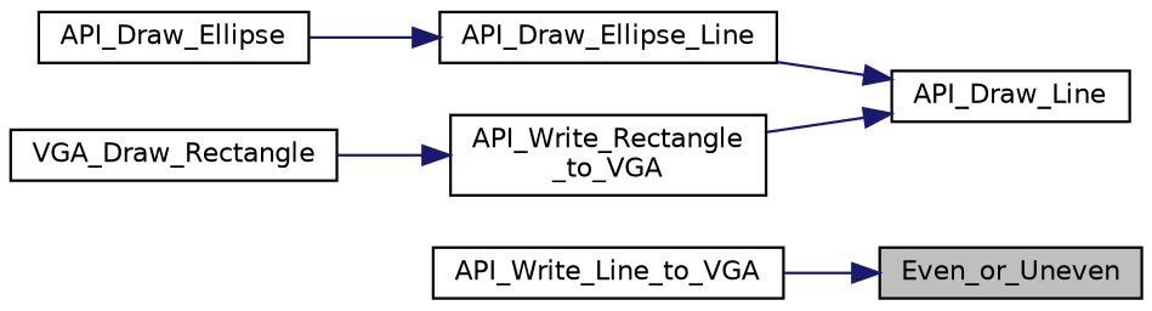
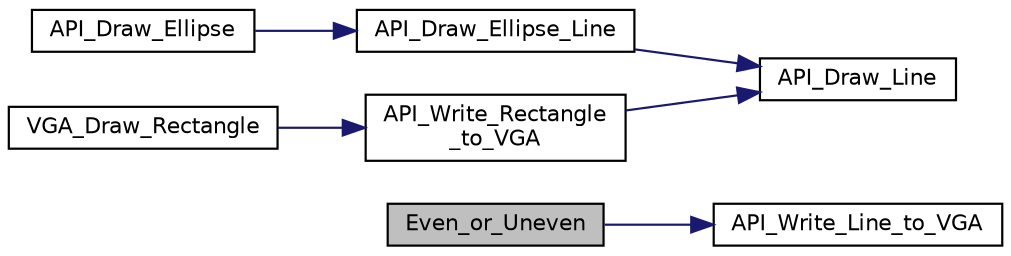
  digraph {
    rankdir=RL
    node [color=black fillcolor=white fontname=Helvetica fontsize=10 shape=record style=filled]
    edge [color=midnightblue dir=back fontname=Helvetica fontsize=10 labelfontname=Helvetica labelfontsize=10 style=solid]
    n1 [fillcolor=grey75 fontcolor=black height=0.2 label=Even_or_Uneven width=0.4]
    n2 [height=0.2 label=API_Write_Line_to_VGA width=0.4]
    n3 [height=0.2 label=API_Draw_Line width=0.4]
    n4 [height=0.2 label=API_Draw_Ellipse_Line width=0.4]
    n5 [height=0.2 label="API_Write_Rectangle\l_to_VGA" width=0.4]
    n6 [height=0.2 label=API_Draw_Ellipse width=0.4]
    n7 [height=0.2 label=VGA_Draw_Rectangle width=0.4]
-   n1 -> n2
+   n2 -> n1
    n3 -> n4
    n3 -> n5
    n4 -> n6
    n5 -> n7
  }
